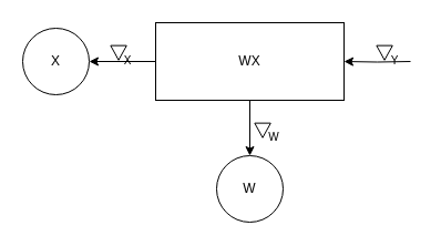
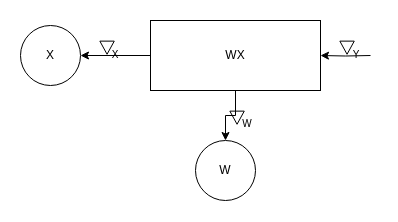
  <mxCell id="0" />
  <mxCell id="1" parent="0" />
  <mxCell id="2" value="" style="triangle;whiteSpace=wrap;html=1;rotation=90;fillColor=none;" parent="1" vertex="1"><mxGeometry x="230" y="110" width="13.13" height="14.38" as="geometry" /></mxCell>
  <mxCell id="3" value="&lt;sub&gt;W&lt;/sub&gt;" style="text;html=1;strokeColor=none;fillColor=none;align=center;verticalAlign=middle;whiteSpace=wrap;rounded=0;" parent="1" vertex="1"><mxGeometry x="227" y="112" width="40" height="17.19" as="geometry" /></mxCell>
  <mxCell id="4" value="&lt;sub&gt;Y&lt;/sub&gt;" style="text;html=1;strokeColor=none;fillColor=none;align=center;verticalAlign=middle;whiteSpace=wrap;rounded=0;" parent="1" vertex="1"><mxGeometry x="336" y="42" width="40" height="20" as="geometry" /></mxCell>
  <mxCell id="5" value="" style="triangle;whiteSpace=wrap;html=1;rotation=90;fillColor=none;" parent="1" vertex="1"><mxGeometry x="100" y="40" width="13.13" height="14.38" as="geometry" /></mxCell>
  <mxCell id="6" value="&lt;sub&gt;X&lt;/sub&gt;" style="text;html=1;strokeColor=none;fillColor=none;align=center;verticalAlign=middle;whiteSpace=wrap;rounded=0;" parent="1" vertex="1"><mxGeometry x="95" y="43" width="40" height="17.19" as="geometry" /></mxCell>
  <mxCell id="7" style="edgeStyle=orthogonalEdgeStyle;rounded=0;orthogonalLoop=1;jettySize=auto;html=1;" parent="1" source="9" target="10" edge="1"><mxGeometry relative="1" as="geometry" /></mxCell>
  <mxCell id="8" style="edgeStyle=orthogonalEdgeStyle;rounded=0;orthogonalLoop=1;jettySize=auto;html=1;exitX=0;exitY=0.5;exitDx=0;exitDy=0;entryX=1;entryY=0.5;entryDx=0;entryDy=0;" parent="1" source="9" target="11" edge="1"><mxGeometry relative="1" as="geometry" /></mxCell>
- <mxCell id="9" value="WX" style="rounded=0;whiteSpace=wrap;html=1;fillColor=none;" parent="1" vertex="1"><mxGeometry x="140" y="20" width="170" height="70" as="geometry" /></mxCell>
+ <mxCell id="9" value="WX" style="rounded=0;whiteSpace=wrap;html=1;fillColor=none;" parent="1" vertex="1"><mxGeometry x="150" y="20" width="170" height="70" as="geometry" /></mxCell>
  <mxCell id="10" value="W" style="ellipse;whiteSpace=wrap;html=1;aspect=fixed;fillColor=none;" parent="1" vertex="1"><mxGeometry x="195" y="140" width="60" height="60" as="geometry" /></mxCell>
  <mxCell id="11" value="X" style="ellipse;whiteSpace=wrap;html=1;aspect=fixed;fillColor=none;" parent="1" vertex="1"><mxGeometry y="25" width="60" height="60" as="geometry" x="20" /></mxCell>
  <mxCell id="12" style="edgeStyle=orthogonalEdgeStyle;rounded=0;orthogonalLoop=1;jettySize=auto;html=1;entryX=1;entryY=0.5;entryDx=0;entryDy=0;" parent="1" target="9" edge="1"><mxGeometry relative="1" as="geometry"><mxPoint x="370" y="55" as="sourcePoint" /></mxGeometry></mxCell>
  <mxCell id="13" value="" style="triangle;whiteSpace=wrap;html=1;rotation=90;fillColor=none;" parent="1" vertex="1"><mxGeometry x="340" y="40" width="13.13" height="14.38" as="geometry" /></mxCell>
